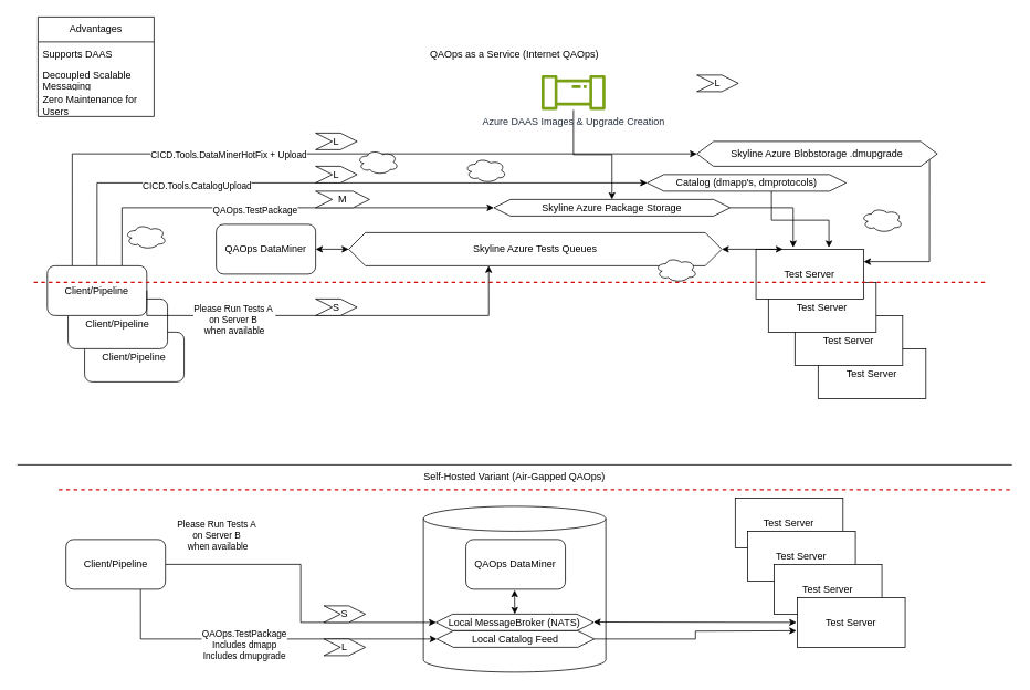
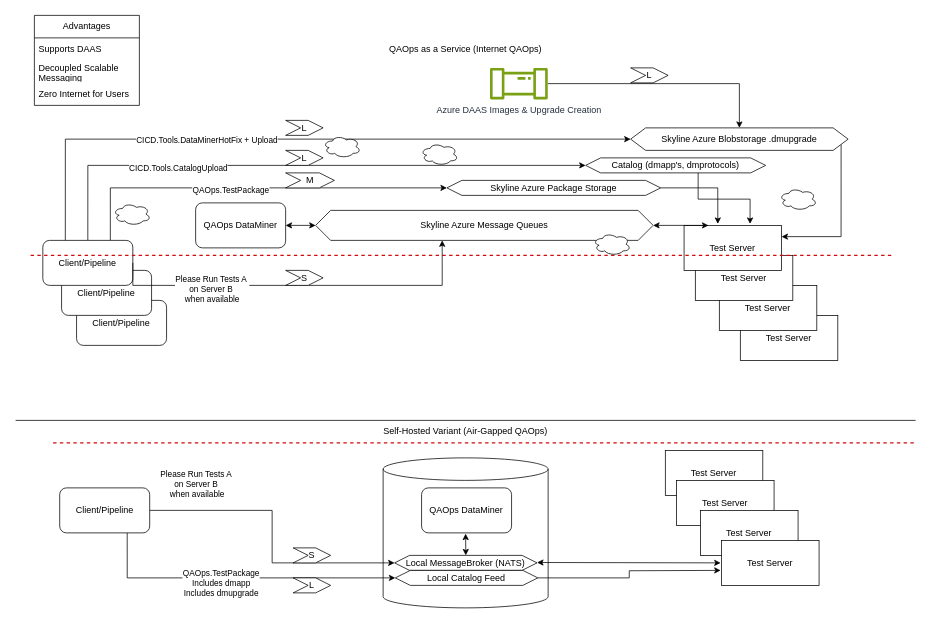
  <mxCell id="0" />
  <mxCell id="1" parent="0" />
  <mxCell id="2" value="Client/Pipeline" style="rounded=1;whiteSpace=wrap;html=1;" parent="1" vertex="1"><mxGeometry x="101.25" y="400" width="120" height="60" as="geometry" /></mxCell>
  <mxCell id="3" value="Client/Pipeline" style="rounded=1;whiteSpace=wrap;html=1;" parent="1" vertex="1"><mxGeometry x="81.25" y="360" width="120" height="60" as="geometry" /></mxCell>
  <mxCell id="4" value="" style="shape=cylinder3;whiteSpace=wrap;html=1;boundedLbl=1;backgroundOutline=1;size=15;fillColor=none;" parent="1" vertex="1"><mxGeometry x="510" y="610" width="220" height="200" as="geometry" /></mxCell>
  <mxCell id="5" value="Test Server" style="rounded=0;whiteSpace=wrap;html=1;" parent="1" vertex="1"><mxGeometry x="986.25" y="420" width="130" height="60" as="geometry" /></mxCell>
  <mxCell id="6" value="Test Server" style="rounded=0;whiteSpace=wrap;html=1;" parent="1" vertex="1"><mxGeometry x="958.25" y="380" width="130" height="60" as="geometry" /></mxCell>
  <mxCell id="7" value="Test Server" style="rounded=0;whiteSpace=wrap;html=1;" parent="1" vertex="1"><mxGeometry x="926.25" y="340" width="130" height="60" as="geometry" /></mxCell>
  <mxCell id="8" value="QAOps DataMiner" style="rounded=1;whiteSpace=wrap;html=1;" parent="1" vertex="1"><mxGeometry x="260" y="270" width="120" height="60" as="geometry" /></mxCell>
  <mxCell id="9" value="Test Server" style="rounded=0;whiteSpace=wrap;html=1;" parent="1" vertex="1"><mxGeometry x="911.25" y="300" width="130" height="60" as="geometry" /></mxCell>
  <mxCell id="10" value="QAOps as a Service (Internet QAOps)" style="text;html=1;align=center;verticalAlign=middle;whiteSpace=wrap;rounded=0;" parent="1" vertex="1"><mxGeometry y="50" width="1200" height="30" as="geometry" x="20" /></mxCell>
- <mxCell id="11" value="Skyline Azure Tests Queues" style="shape=hexagon;perimeter=hexagonPerimeter2;whiteSpace=wrap;html=1;fixedSize=1;" parent="1" vertex="1"><mxGeometry x="420" y="280" width="450" height="40" as="geometry" /></mxCell>
+ <mxCell id="11" value="Skyline Azure Message Queues" style="shape=hexagon;perimeter=hexagonPerimeter2;whiteSpace=wrap;html=1;fixedSize=1;" parent="1" vertex="1"><mxGeometry x="420" y="280" width="450" height="40" as="geometry" /></mxCell>
  <mxCell id="12" value="" style="endArrow=classic;startArrow=classic;html=1;rounded=0;entryX=0;entryY=0.5;entryDx=0;entryDy=0;" parent="1" source="8" target="11" edge="1"><mxGeometry width="50" height="50" relative="1" as="geometry"><mxPoint x="590" y="590" as="sourcePoint" /><mxPoint x="640" y="540" as="targetPoint" /></mxGeometry></mxCell>
  <mxCell id="13" value="" style="endArrow=classic;startArrow=classic;html=1;rounded=0;exitX=0.25;exitY=0;exitDx=0;exitDy=0;" parent="1" source="9" target="11" edge="1"><mxGeometry width="50" height="50" relative="1" as="geometry"><mxPoint x="339.25" y="340" as="sourcePoint" /><mxPoint x="901.25" y="300" as="targetPoint" /></mxGeometry></mxCell>
  <mxCell id="14" value="Catalog (dmapp's, dmprotocols)" style="shape=hexagon;perimeter=hexagonPerimeter2;whiteSpace=wrap;html=1;fixedSize=1;" parent="1" vertex="1"><mxGeometry x="780" y="210" width="240" height="20" as="geometry" /></mxCell>
  <mxCell id="15" value="Skyline Azure Package Storage" style="shape=hexagon;perimeter=hexagonPerimeter2;whiteSpace=wrap;html=1;fixedSize=1;" parent="1" vertex="1"><mxGeometry x="595" y="240" width="285" height="20" as="geometry" /></mxCell>
  <mxCell id="16" style="edgeStyle=orthogonalEdgeStyle;rounded=0;orthogonalLoop=1;jettySize=auto;html=1;exitX=1;exitY=0.5;exitDx=0;exitDy=0;entryX=0.346;entryY=-0.033;entryDx=0;entryDy=0;entryPerimeter=0;" parent="1" source="15" target="9" edge="1"><mxGeometry relative="1" as="geometry" /></mxCell>
  <mxCell id="17" style="edgeStyle=orthogonalEdgeStyle;rounded=0;orthogonalLoop=1;jettySize=auto;html=1;exitX=0.5;exitY=0;exitDx=0;exitDy=0;entryX=0;entryY=0.5;entryDx=0;entryDy=0;" parent="1" source="23" target="14" edge="1"><mxGeometry relative="1" as="geometry" /></mxCell>
  <mxCell id="18" value="CICD.Tools.CatalogUpload" style="edgeLabel;html=1;align=center;verticalAlign=middle;resizable=0;points=[];" parent="17" connectable="0" vertex="1"><mxGeometry x="-0.423" y="-3" relative="1" as="geometry"><mxPoint as="offset" /></mxGeometry></mxCell>
  <mxCell id="19" style="edgeStyle=orthogonalEdgeStyle;rounded=0;orthogonalLoop=1;jettySize=auto;html=1;exitX=0.75;exitY=0;exitDx=0;exitDy=0;entryX=0;entryY=0.5;entryDx=0;entryDy=0;" parent="1" source="23" target="15" edge="1"><mxGeometry relative="1" as="geometry" /></mxCell>
  <mxCell id="20" value="QAOps.TestPackage" style="edgeLabel;html=1;align=center;verticalAlign=middle;resizable=0;points=[];" parent="19" connectable="0" vertex="1"><mxGeometry x="-0.113" y="-2" relative="1" as="geometry"><mxPoint as="offset" /></mxGeometry></mxCell>
  <mxCell id="21" style="edgeStyle=orthogonalEdgeStyle;rounded=0;orthogonalLoop=1;jettySize=auto;html=1;exitX=0.25;exitY=0;exitDx=0;exitDy=0;entryX=0;entryY=0.5;entryDx=0;entryDy=0;" edge="1" parent="1" source="23" target="25"><mxGeometry relative="1" as="geometry" /></mxCell>
  <mxCell id="22" value="CICD.Tools.DataMinerHotFix + Upload" style="edgeLabel;html=1;align=center;verticalAlign=middle;resizable=0;points=[];" vertex="1" connectable="0" parent="21"><mxGeometry x="-0.489" relative="1" as="geometry"><mxPoint x="96" as="offset" /></mxGeometry></mxCell>
  <mxCell id="23" value="Client/Pipeline" style="rounded=1;whiteSpace=wrap;html=1;" parent="1" vertex="1"><mxGeometry x="56.25" y="320" width="120" height="60" as="geometry" /></mxCell>
  <mxCell id="24" style="edgeStyle=orthogonalEdgeStyle;rounded=0;orthogonalLoop=1;jettySize=auto;html=1;exitX=1;exitY=0.75;exitDx=0;exitDy=0;entryX=1;entryY=0.25;entryDx=0;entryDy=0;" parent="1" source="25" target="9" edge="1"><mxGeometry relative="1" as="geometry" /></mxCell>
  <mxCell id="25" value="Skyline Azure Blobstorage .dmupgrade" style="shape=hexagon;perimeter=hexagonPerimeter2;whiteSpace=wrap;html=1;fixedSize=1;" parent="1" vertex="1"><mxGeometry x="840" y="170" width="290" height="30" as="geometry" /></mxCell>
  <mxCell id="26" style="edgeStyle=orthogonalEdgeStyle;rounded=0;orthogonalLoop=1;jettySize=auto;html=1;exitX=0.625;exitY=1;exitDx=0;exitDy=0;entryX=0.677;entryY=-0.033;entryDx=0;entryDy=0;entryPerimeter=0;" parent="1" source="14" target="9" edge="1"><mxGeometry relative="1" as="geometry" /></mxCell>
  <mxCell id="27" value="Self-Hosted Variant (Air-Gapped QAOps)" style="text;html=1;align=center;verticalAlign=middle;whiteSpace=wrap;rounded=0;" parent="1" vertex="1"><mxGeometry y="560" width="1200" height="30" as="geometry" x="20" /></mxCell>
  <mxCell id="28" value="QAOps DataMiner" style="rounded=1;whiteSpace=wrap;html=1;" parent="1" vertex="1"><mxGeometry x="561.25" y="650" width="120" height="60" as="geometry" /></mxCell>
  <mxCell id="29" value="Test Server" style="rounded=0;whiteSpace=wrap;html=1;" parent="1" vertex="1"><mxGeometry x="886.25" y="600" width="130" height="60" as="geometry" /></mxCell>
  <mxCell id="30" value="Local MessageBroker (NATS)" style="shape=hexagon;perimeter=hexagonPerimeter2;whiteSpace=wrap;html=1;fixedSize=1;" parent="1" vertex="1"><mxGeometry x="525.25" y="740" width="190" height="20" as="geometry" /></mxCell>
  <mxCell id="31" style="edgeStyle=orthogonalEdgeStyle;rounded=0;orthogonalLoop=1;jettySize=auto;html=1;exitX=1;exitY=0.5;exitDx=0;exitDy=0;" parent="1" source="32" edge="1"><mxGeometry relative="1" as="geometry"><mxPoint x="960" y="760" as="targetPoint" /></mxGeometry></mxCell>
  <mxCell id="32" value="Local Catalog Feed" style="shape=hexagon;perimeter=hexagonPerimeter2;whiteSpace=wrap;html=1;fixedSize=1;" parent="1" vertex="1"><mxGeometry x="526.25" y="760" width="190" height="20" as="geometry" /></mxCell>
  <mxCell id="33" value="Test Server" style="rounded=0;whiteSpace=wrap;html=1;" parent="1" vertex="1"><mxGeometry x="901.25" y="640" width="130" height="60" as="geometry" /></mxCell>
  <mxCell id="34" value="Test Server" style="rounded=0;whiteSpace=wrap;html=1;" parent="1" vertex="1"><mxGeometry x="933.25" y="680" width="130" height="60" as="geometry" /></mxCell>
  <mxCell id="35" value="Test Server" style="rounded=0;whiteSpace=wrap;html=1;" parent="1" vertex="1"><mxGeometry x="961.25" y="720" width="130" height="60" as="geometry" /></mxCell>
  <mxCell id="36" style="edgeStyle=orthogonalEdgeStyle;rounded=0;orthogonalLoop=1;jettySize=auto;html=1;exitX=0.75;exitY=1;exitDx=0;exitDy=0;entryX=0;entryY=0.5;entryDx=0;entryDy=0;" parent="1" source="39" target="32" edge="1"><mxGeometry relative="1" as="geometry" /></mxCell>
  <mxCell id="37" value="QAOps.TestPackage&lt;div&gt;Includes dmapp&lt;/div&gt;&lt;div&gt;Includes dmupgrade&lt;/div&gt;" style="edgeLabel;html=1;align=center;verticalAlign=middle;resizable=0;points=[];" parent="36" connectable="0" vertex="1"><mxGeometry x="-0.113" y="-2" relative="1" as="geometry"><mxPoint y="4" as="offset" /></mxGeometry></mxCell>
  <mxCell id="38" style="edgeStyle=orthogonalEdgeStyle;rounded=0;orthogonalLoop=1;jettySize=auto;html=1;exitX=1;exitY=0.5;exitDx=0;exitDy=0;entryX=0;entryY=0.5;entryDx=0;entryDy=0;" parent="1" source="39" target="30" edge="1"><mxGeometry relative="1" as="geometry" /></mxCell>
  <mxCell id="39" value="Client/Pipeline" style="rounded=1;whiteSpace=wrap;html=1;" parent="1" vertex="1"><mxGeometry x="78.75" y="650" width="120" height="60" as="geometry" /></mxCell>
  <mxCell id="40" value="" style="endArrow=none;html=1;strokeColor=#d20a0a;bendable=1;rounded=0;endFill=0;endSize=4;edgeStyle=entityRelationEdgeStyle;startArrow=none;startFill=0;startSize=4;jumpStyle=none;jumpSize=0;targetPerimeterSpacing=15;dashed=1;strokeWidth=1.5;" parent="1" edge="1"><mxGeometry width="50" height="50" relative="1" as="geometry"><mxPoint x="40" y="340" as="sourcePoint" /><mxPoint x="1190" y="340" as="targetPoint" /></mxGeometry></mxCell>
  <mxCell id="41" value="" style="endArrow=none;html=1;rounded=0;exitX=0;exitY=0;exitDx=0;exitDy=0;entryX=1;entryY=0;entryDx=0;entryDy=0;" parent="1" source="27" target="27" edge="1"><mxGeometry width="50" height="50" relative="1" as="geometry"><mxPoint x="600" y="470" as="sourcePoint" /><mxPoint x="650" y="420" as="targetPoint" /></mxGeometry></mxCell>
  <mxCell id="42" value="" style="ellipse;shape=cloud;whiteSpace=wrap;html=1;" parent="1" vertex="1"><mxGeometry x="150" y="270" width="50" height="30" as="geometry" /></mxCell>
  <mxCell id="43" value="" style="ellipse;shape=cloud;whiteSpace=wrap;html=1;" parent="1" vertex="1"><mxGeometry x="790" y="310" width="50" height="30" as="geometry" /></mxCell>
  <mxCell id="44" value="" style="ellipse;shape=cloud;whiteSpace=wrap;html=1;" parent="1" vertex="1"><mxGeometry x="430" y="180" width="50" height="30" as="geometry" /></mxCell>
  <mxCell id="45" value="" style="ellipse;shape=cloud;whiteSpace=wrap;html=1;" parent="1" vertex="1"><mxGeometry x="1038.25" y="250" width="50" height="30" as="geometry" /></mxCell>
  <mxCell id="46" value="" style="ellipse;shape=cloud;whiteSpace=wrap;html=1;" parent="1" vertex="1"><mxGeometry x="560" y="190" width="50" height="30" as="geometry" /></mxCell>
- <mxCell id="47" value="" style="edgeStyle=orthogonalEdgeStyle;rounded=0;orthogonalLoop=1;jettySize=auto;html=1;" parent="1" source="48" target="15" edge="1"><mxGeometry relative="1" as="geometry" /></mxCell>
+ <mxCell id="47" value="" style="edgeStyle=orthogonalEdgeStyle;rounded=0;orthogonalLoop=1;jettySize=auto;html=1;" parent="1" source="48" target="25" edge="1"><mxGeometry relative="1" as="geometry" /></mxCell>
  <mxCell id="48" value="Azure DAAS Images &amp;amp; Upgrade Creation" style="sketch=0;outlineConnect=0;fontColor=#232F3E;gradientColor=none;fillColor=#7AA116;strokeColor=none;dashed=0;verticalLabelPosition=bottom;verticalAlign=top;align=center;html=1;fontSize=12;fontStyle=0;aspect=fixed;pointerEvents=1;shape=mxgraph.aws4.iot_analytics_pipeline;" parent="1" vertex="1"><mxGeometry x="652" y="90" width="78" height="42" as="geometry" /></mxCell>
  <mxCell id="49" style="edgeStyle=orthogonalEdgeStyle;rounded=0;orthogonalLoop=1;jettySize=auto;html=1;exitX=1;exitY=0.5;exitDx=0;exitDy=0;entryX=0.375;entryY=1;entryDx=0;entryDy=0;" parent="1" source="23" target="11" edge="1"><mxGeometry relative="1" as="geometry"><Array as="points"><mxPoint x="176" y="380" /><mxPoint x="589" y="380" /></Array></mxGeometry></mxCell>
  <mxCell id="50" value="Please Run Tests A&amp;nbsp;&lt;div&gt;on Server B&amp;nbsp;&lt;/div&gt;&lt;div&gt;when available&lt;/div&gt;" style="edgeLabel;html=1;align=center;verticalAlign=middle;resizable=0;points=[];" parent="1" connectable="0" vertex="1"><mxGeometry x="260" y="650" as="geometry"><mxPoint x="1" y="-6" as="offset" /></mxGeometry></mxCell>
  <mxCell id="51" value="Please Run Tests A&amp;nbsp;&lt;div&gt;on Server B&amp;nbsp;&lt;/div&gt;&lt;div&gt;when available&lt;/div&gt;" style="edgeLabel;html=1;align=center;verticalAlign=middle;resizable=0;points=[];" parent="1" connectable="0" vertex="1"><mxGeometry x="280" y="390" as="geometry"><mxPoint x="1" y="-6" as="offset" /></mxGeometry></mxCell>
  <mxCell id="52" value="" style="endArrow=none;html=1;strokeColor=#d20a0a;bendable=1;rounded=0;endFill=0;endSize=4;edgeStyle=entityRelationEdgeStyle;startArrow=none;startFill=0;startSize=4;jumpStyle=none;jumpSize=0;targetPerimeterSpacing=15;dashed=1;strokeWidth=1.5;" parent="1" edge="1"><mxGeometry width="50" height="50" relative="1" as="geometry"><mxPoint x="70" y="590" as="sourcePoint" /><mxPoint x="1220" y="590" as="targetPoint" /></mxGeometry></mxCell>
  <mxCell id="53" value="" style="endArrow=classic;startArrow=classic;html=1;rounded=0;entryX=0;entryY=0.5;entryDx=0;entryDy=0;exitX=0.5;exitY=0;exitDx=0;exitDy=0;" parent="1" source="30" edge="1"><mxGeometry width="50" height="50" relative="1" as="geometry"><mxPoint x="570" y="720" as="sourcePoint" /><mxPoint x="620" y="711" as="targetPoint" /></mxGeometry></mxCell>
  <mxCell id="54" value="Advantages" style="swimlane;fontStyle=0;childLayout=stackLayout;horizontal=1;startSize=30;horizontalStack=0;resizeParent=1;resizeParentMax=0;resizeLast=0;collapsible=1;marginBottom=0;whiteSpace=wrap;html=1;" parent="1" vertex="1"><mxGeometry x="45" y="20" width="140" height="120" as="geometry"><mxRectangle x="190" y="50" width="100" height="30" as="alternateBounds" /></mxGeometry></mxCell>
  <mxCell id="55" value="Supports DAAS" style="text;strokeColor=none;fillColor=none;align=left;verticalAlign=middle;spacingLeft=4;spacingRight=4;overflow=hidden;points=[[0,0.5],[1,0.5]];portConstraint=eastwest;rotatable=0;whiteSpace=wrap;html=1;" parent="54" vertex="1"><mxGeometry y="30" width="140" height="30" as="geometry" /></mxCell>
  <mxCell id="56" value="Decoupled Scalable Messaging" style="text;strokeColor=none;fillColor=none;align=left;verticalAlign=middle;spacingLeft=4;spacingRight=4;overflow=hidden;points=[[0,0.5],[1,0.5]];portConstraint=eastwest;rotatable=0;whiteSpace=wrap;html=1;" parent="54" vertex="1"><mxGeometry y="60" width="140" height="30" as="geometry" /></mxCell>
- <mxCell id="57" value="Zero Maintenance for Users" style="text;strokeColor=none;fillColor=none;align=left;verticalAlign=middle;spacingLeft=4;spacingRight=4;overflow=hidden;points=[[0,0.5],[1,0.5]];portConstraint=eastwest;rotatable=0;whiteSpace=wrap;html=1;" parent="54" vertex="1"><mxGeometry y="90" width="140" height="30" as="geometry" /></mxCell>
+ <mxCell id="57" value="Zero Internet for Users" style="text;strokeColor=none;fillColor=none;align=left;verticalAlign=middle;spacingLeft=4;spacingRight=4;overflow=hidden;points=[[0,0.5],[1,0.5]];portConstraint=eastwest;rotatable=0;whiteSpace=wrap;html=1;" parent="54" vertex="1"><mxGeometry y="90" width="140" height="30" as="geometry" /></mxCell>
  <mxCell id="58" value="" style="endArrow=classic;startArrow=classic;html=1;rounded=0;" parent="1" edge="1"><mxGeometry width="50" height="50" relative="1" as="geometry"><mxPoint x="960" y="750" as="sourcePoint" /><mxPoint x="715.25" y="749.5" as="targetPoint" /></mxGeometry></mxCell>
  <mxCell id="59" value="S" style="shape=step;perimeter=stepPerimeter;whiteSpace=wrap;html=1;fixedSize=1;" vertex="1" parent="1"><mxGeometry x="380" y="360" width="50" height="20" as="geometry" /></mxCell>
  <mxCell id="60" value="M" style="shape=step;perimeter=stepPerimeter;whiteSpace=wrap;html=1;fixedSize=1;" vertex="1" parent="1"><mxGeometry x="380" y="230" width="65" height="20" as="geometry" /></mxCell>
  <mxCell id="61" value="L" style="shape=step;perimeter=stepPerimeter;whiteSpace=wrap;html=1;fixedSize=1;" vertex="1" parent="1"><mxGeometry x="380" y="200" width="50" height="20" as="geometry" /></mxCell>
  <mxCell id="62" value="L" style="shape=step;perimeter=stepPerimeter;whiteSpace=wrap;html=1;fixedSize=1;" vertex="1" parent="1"><mxGeometry x="380" y="160" width="50" height="20" as="geometry" /></mxCell>
  <mxCell id="63" value="L" style="shape=step;perimeter=stepPerimeter;whiteSpace=wrap;html=1;fixedSize=1;" vertex="1" parent="1"><mxGeometry x="840" y="90" width="50" height="20" as="geometry" /></mxCell>
  <mxCell id="64" value="L" style="shape=step;perimeter=stepPerimeter;whiteSpace=wrap;html=1;fixedSize=1;" vertex="1" parent="1"><mxGeometry x="390" y="770" width="50" height="20" as="geometry" /></mxCell>
  <mxCell id="65" value="S" style="shape=step;perimeter=stepPerimeter;whiteSpace=wrap;html=1;fixedSize=1;" vertex="1" parent="1"><mxGeometry x="390" y="730" width="50" height="20" as="geometry" /></mxCell>
